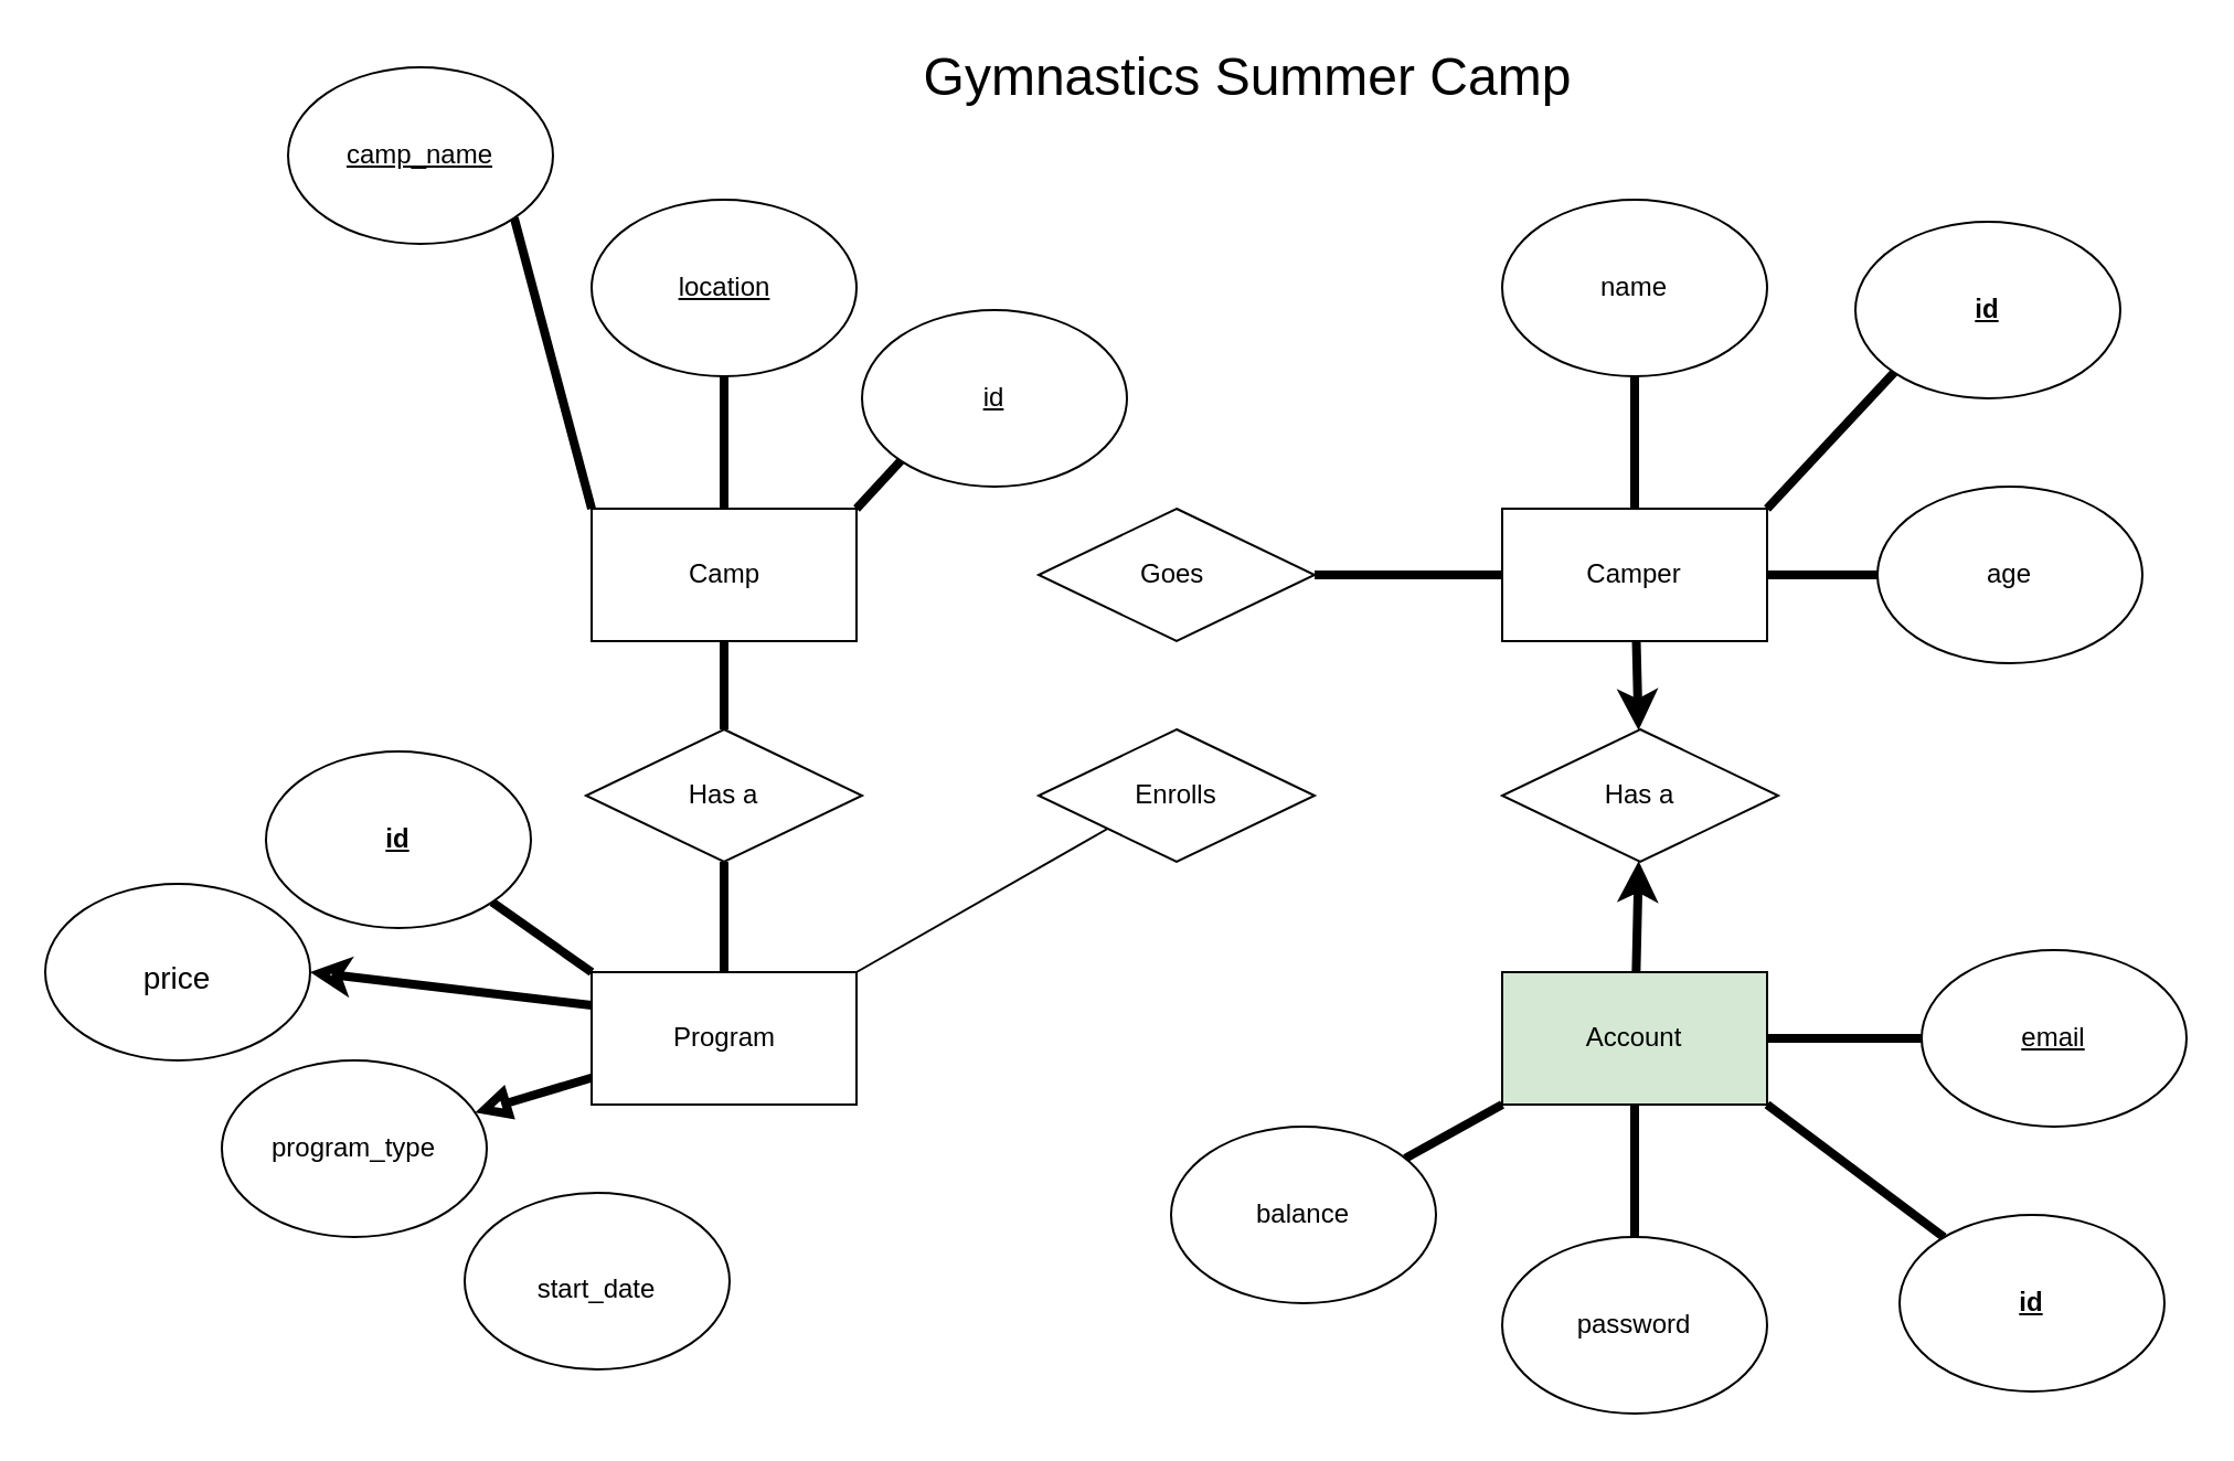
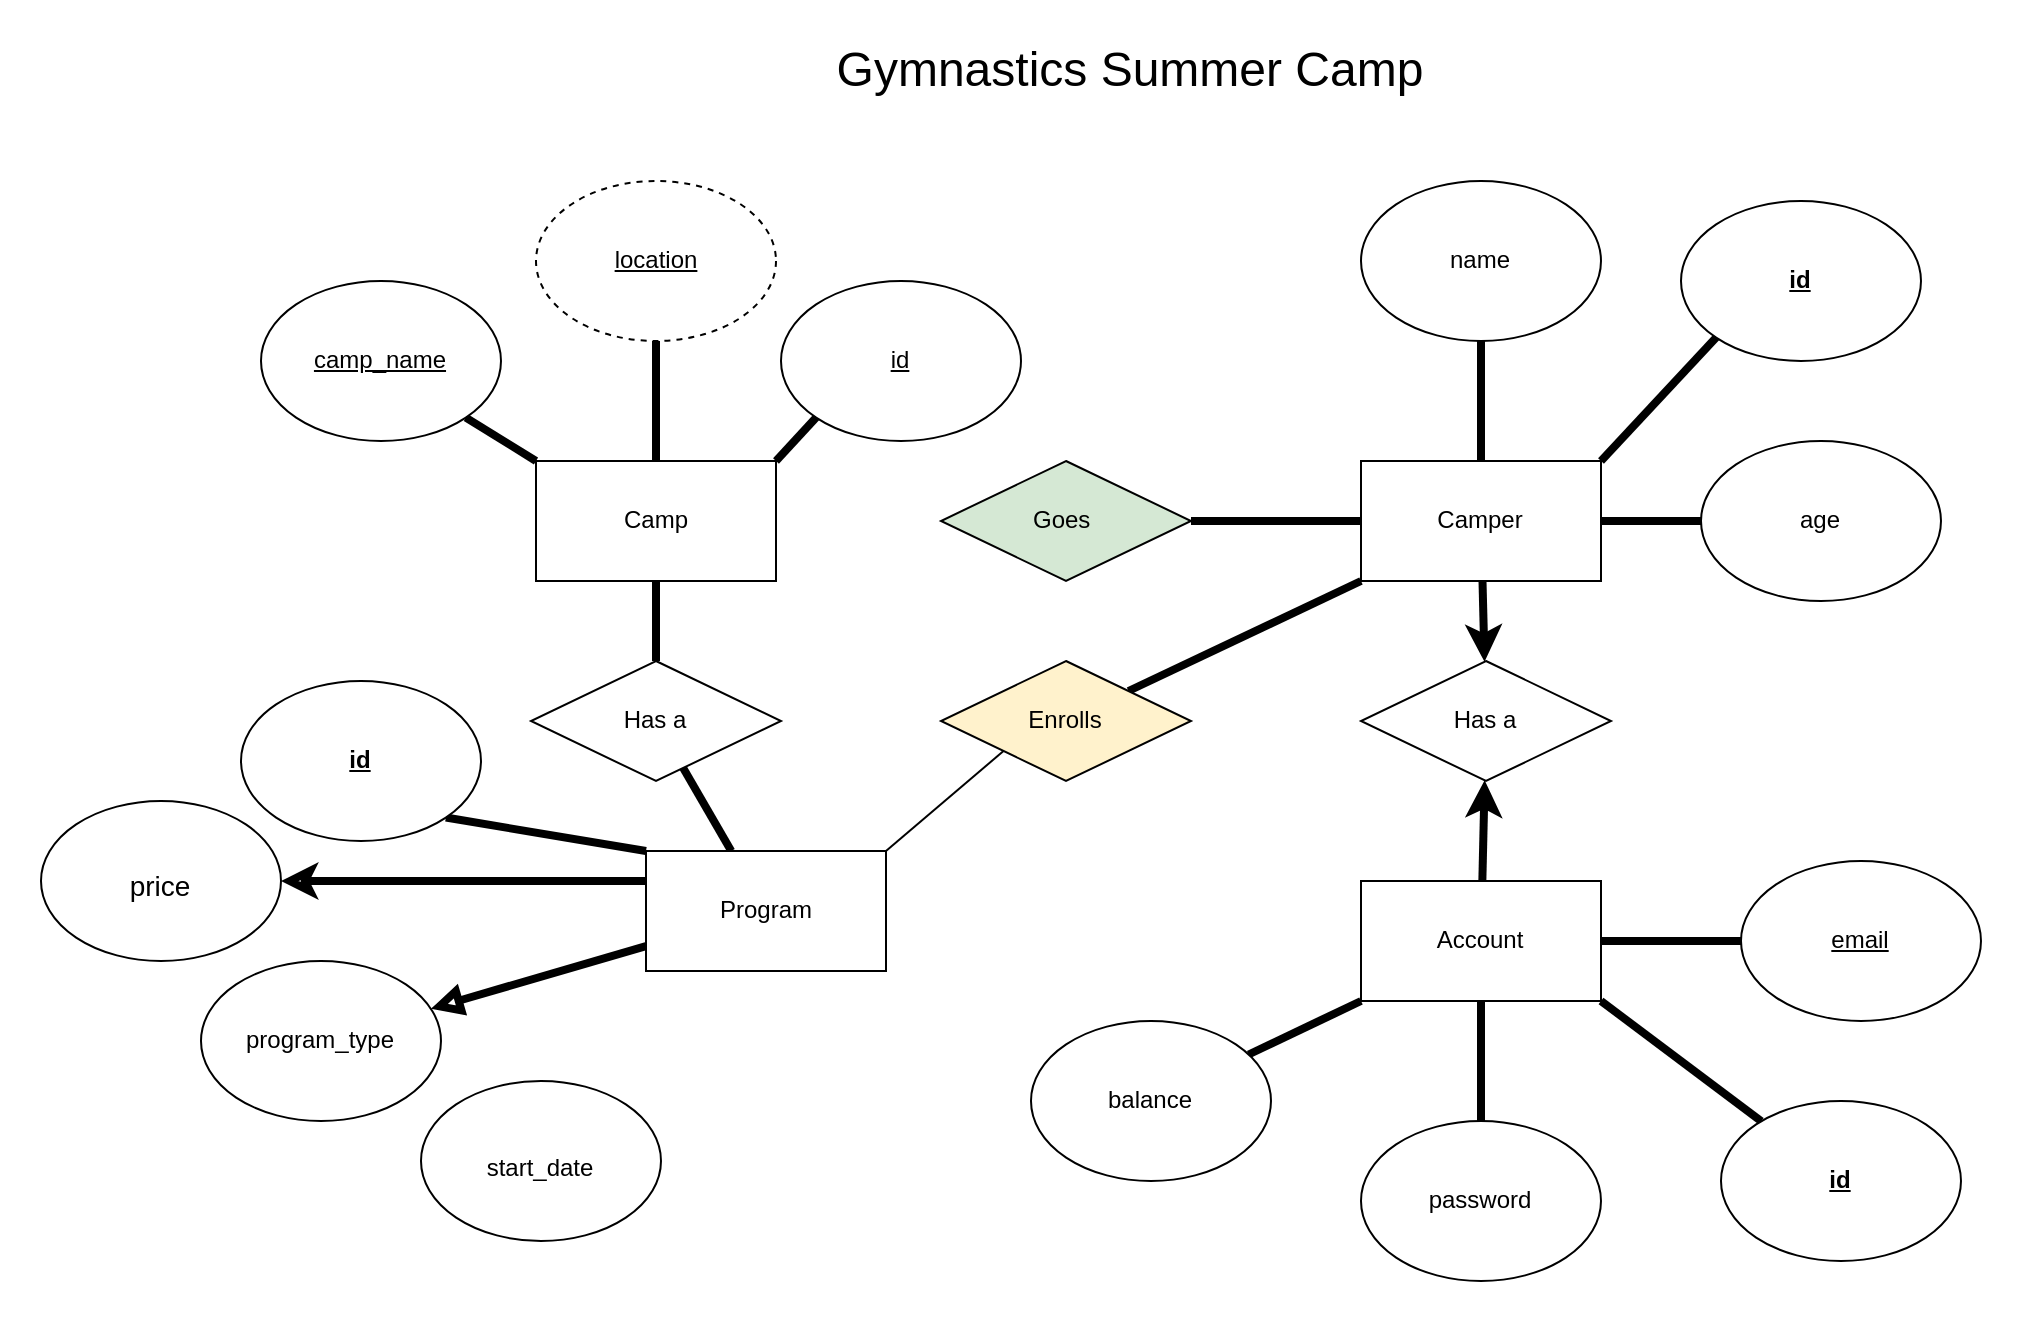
  <mxCell id="0" />
  <mxCell id="1" parent="0" />
  <mxCell id="2" value="" style="edgeStyle=none;html=1;endArrow=none;endFill=0;strokeWidth=4;" parent="1" source="6" target="17" edge="1"><mxGeometry relative="1" as="geometry" /></mxCell>
  <mxCell id="3" style="edgeStyle=none;html=1;exitX=1;exitY=0;exitDx=0;exitDy=0;entryX=0;entryY=1;entryDx=0;entryDy=0;endArrow=none;endFill=0;strokeWidth=4;" parent="1" source="6" target="20" edge="1"><mxGeometry relative="1" as="geometry" /></mxCell>
+ <mxCell id="4" style="edgeStyle=none;html=1;exitX=0;exitY=1;exitDx=0;exitDy=0;entryX=1;entryY=0;entryDx=0;entryDy=0;endArrow=none;endFill=0;strokeWidth=4;" parent="1" source="6" target="35" edge="1"><mxGeometry relative="1" as="geometry" /></mxCell>
  <mxCell id="5" value="" style="edgeStyle=none;html=1;strokeWidth=4;fontSize=12;endArrow=classic;endFill=1;" parent="1" source="6" target="21" edge="1"><mxGeometry relative="1" as="geometry" /></mxCell>
  <mxCell id="6" value="Camper" style="rounded=0;whiteSpace=wrap;html=1;" parent="1" vertex="1"><mxGeometry x="680" y="230" width="120" height="60" as="geometry" /></mxCell>
  <mxCell id="7" value="Camp" style="rounded=0;whiteSpace=wrap;html=1;" parent="1" vertex="1"><mxGeometry x="267.5" y="230" width="120" height="60" as="geometry" /></mxCell>
  <mxCell id="8" style="edgeStyle=none;html=1;exitX=1;exitY=0;exitDx=0;exitDy=0;entryX=0;entryY=1;entryDx=0;entryDy=0;endArrow=none;endFill=0;" parent="1" source="12" target="35" edge="1"><mxGeometry relative="1" as="geometry" /></mxCell>
  <mxCell id="9" value="" style="edgeStyle=none;html=1;endArrow=block;endFill=0;strokeWidth=4;" parent="1" source="12" target="32" edge="1"><mxGeometry relative="1" as="geometry" /></mxCell>
  <mxCell id="10" style="edgeStyle=none;html=1;exitX=0;exitY=0.25;exitDx=0;exitDy=0;entryX=1;entryY=0.5;entryDx=0;entryDy=0;fontSize=24;endArrow=classic;endFill=0;strokeWidth=4;" parent="1" source="12" target="43" edge="1"><mxGeometry relative="1" as="geometry" /></mxCell>
  <mxCell id="11" value="" style="edgeStyle=none;html=1;strokeWidth=4;fontSize=12;endArrow=none;endFill=0;" parent="1" source="12" target="37" edge="1"><mxGeometry relative="1" as="geometry" /></mxCell>
- <mxCell id="12" value="Program" style="rounded=0;whiteSpace=wrap;html=1;" parent="1" vertex="1"><mxGeometry x="267.5" y="440" width="120" height="60" as="geometry" /></mxCell>
+ <mxCell id="12" value="Program" style="rounded=0;whiteSpace=wrap;html=1;" parent="1" vertex="1"><mxGeometry x="322.5" y="425" width="120" height="60" as="geometry" /></mxCell>
  <mxCell id="13" value="" style="edgeStyle=none;html=1;endArrow=classic;endFill=1;strokeWidth=4;" parent="1" source="16" target="21" edge="1"><mxGeometry relative="1" as="geometry" /></mxCell>
  <mxCell id="14" style="edgeStyle=none;html=1;exitX=1;exitY=1;exitDx=0;exitDy=0;endArrow=none;endFill=0;strokeWidth=4;" parent="1" source="16" target="29" edge="1"><mxGeometry relative="1" as="geometry" /></mxCell>
  <mxCell id="15" style="edgeStyle=none;html=1;exitX=0;exitY=1;exitDx=0;exitDy=0;strokeWidth=4;endArrow=none;endFill=0;" edge="1" parent="1" source="16" target="45"><mxGeometry relative="1" as="geometry" /></mxCell>
- <mxCell id="16" value="Account" style="rounded=0;whiteSpace=wrap;html=1;fillColor=#d5e8d4;" parent="1" vertex="1"><mxGeometry x="680" y="440" width="120" height="60" as="geometry" /></mxCell>
+ <mxCell id="16" value="Account" style="rounded=0;whiteSpace=wrap;html=1;" parent="1" vertex="1"><mxGeometry x="680" y="440" width="120" height="60" as="geometry" /></mxCell>
  <mxCell id="17" value="name" style="ellipse;whiteSpace=wrap;html=1;" parent="1" vertex="1"><mxGeometry x="680" y="90" width="120" height="80" as="geometry" /></mxCell>
  <mxCell id="18" value="" style="edgeStyle=none;html=1;endArrow=none;endFill=0;strokeWidth=4;" parent="1" source="19" target="6" edge="1"><mxGeometry relative="1" as="geometry" /></mxCell>
  <mxCell id="19" value="age" style="ellipse;whiteSpace=wrap;html=1;" parent="1" vertex="1"><mxGeometry x="850" y="220" width="120" height="80" as="geometry" /></mxCell>
  <mxCell id="20" value="&lt;u&gt;&lt;b&gt;id&lt;/b&gt;&lt;/u&gt;" style="ellipse;whiteSpace=wrap;html=1;" parent="1" vertex="1"><mxGeometry x="840" y="100" width="120" height="80" as="geometry" /></mxCell>
  <mxCell id="21" value="Has a" style="rhombus;whiteSpace=wrap;html=1;" parent="1" vertex="1"><mxGeometry x="680" y="330" width="125" height="60" as="geometry" /></mxCell>
  <mxCell id="22" value="" style="edgeStyle=none;html=1;endArrow=none;endFill=0;" parent="1" source="24" target="6" edge="1"><mxGeometry relative="1" as="geometry" /></mxCell>
  <mxCell id="23" value="" style="edgeStyle=none;html=1;endArrow=none;endFill=0;strokeWidth=4;entryX=1;entryY=0.5;entryDx=0;entryDy=0;" parent="1" target="24" edge="1"><mxGeometry relative="1" as="geometry"><mxPoint x="680" y="260" as="sourcePoint" /></mxGeometry></mxCell>
- <mxCell id="24" value="Goes&amp;nbsp;" style="rhombus;whiteSpace=wrap;html=1;" parent="1" vertex="1"><mxGeometry x="470" y="230" width="125" height="60" as="geometry" /></mxCell>
+ <mxCell id="24" value="Goes&amp;nbsp;" style="rhombus;whiteSpace=wrap;html=1;fillColor=#d5e8d4;" parent="1" vertex="1"><mxGeometry x="470" y="230" width="125" height="60" as="geometry" /></mxCell>
  <mxCell id="25" value="" style="edgeStyle=none;html=1;endArrow=none;endFill=0;strokeWidth=4;" parent="1" source="26" target="16" edge="1"><mxGeometry relative="1" as="geometry" /></mxCell>
  <mxCell id="26" value="&lt;u&gt;email&lt;/u&gt;" style="ellipse;whiteSpace=wrap;html=1;" parent="1" vertex="1"><mxGeometry x="870" y="430" width="120" height="80" as="geometry" /></mxCell>
  <mxCell id="27" value="" style="edgeStyle=none;html=1;endArrow=none;endFill=0;strokeWidth=4;" parent="1" source="28" target="16" edge="1"><mxGeometry relative="1" as="geometry" /></mxCell>
  <mxCell id="28" value="password" style="ellipse;whiteSpace=wrap;html=1;" parent="1" vertex="1"><mxGeometry x="680" y="560" width="120" height="80" as="geometry" /></mxCell>
  <mxCell id="29" value="&lt;u&gt;&lt;b&gt;id&lt;/b&gt;&lt;/u&gt;" style="ellipse;whiteSpace=wrap;html=1;" parent="1" vertex="1"><mxGeometry x="860" y="550" width="120" height="80" as="geometry" /></mxCell>
  <mxCell id="30" value="" style="edgeStyle=none;html=1;endArrow=none;endFill=0;strokeWidth=4;" parent="1" source="31" target="7" edge="1"><mxGeometry relative="1" as="geometry" /></mxCell>
- <mxCell id="31" value="&lt;u&gt;location&lt;/u&gt;" style="ellipse;whiteSpace=wrap;html=1;" parent="1" vertex="1"><mxGeometry x="267.5" y="90" width="120" height="80" as="geometry" /></mxCell>
+ <mxCell id="31" value="&lt;u&gt;location&lt;/u&gt;" style="ellipse;whiteSpace=wrap;html=1;dashed=1;" parent="1" vertex="1"><mxGeometry x="267.5" y="90" width="120" height="80" as="geometry" /></mxCell>
  <mxCell id="32" value="program_type" style="ellipse;whiteSpace=wrap;html=1;" parent="1" vertex="1"><mxGeometry x="100" y="480" width="120" height="80" as="geometry" /></mxCell>
  <mxCell id="33" style="edgeStyle=none;html=1;exitX=1;exitY=1;exitDx=0;exitDy=0;entryX=0;entryY=0;entryDx=0;entryDy=0;endArrow=none;endFill=0;strokeWidth=4;" parent="1" source="34" target="12" edge="1"><mxGeometry relative="1" as="geometry" /></mxCell>
  <mxCell id="34" value="&lt;b&gt;&lt;u&gt;id&lt;/u&gt;&lt;/b&gt;" style="ellipse;whiteSpace=wrap;html=1;" parent="1" vertex="1"><mxGeometry x="120" y="340" width="120" height="80" as="geometry" /></mxCell>
- <mxCell id="35" value="Enrolls" style="rhombus;whiteSpace=wrap;html=1;" parent="1" vertex="1"><mxGeometry x="470" y="330" width="125" height="60" as="geometry" /></mxCell>
+ <mxCell id="35" value="Enrolls" style="rhombus;whiteSpace=wrap;html=1;fillColor=#fff2cc;" parent="1" vertex="1"><mxGeometry x="470" y="330" width="125" height="60" as="geometry" /></mxCell>
  <mxCell id="36" value="" style="edgeStyle=none;html=1;endArrow=none;endFill=0;strokeWidth=4;exitX=0.5;exitY=1;exitDx=0;exitDy=0;entryX=0.5;entryY=0;entryDx=0;entryDy=0;" parent="1" source="7" target="37" edge="1"><mxGeometry relative="1" as="geometry"><mxPoint x="370" y="320" as="targetPoint" /></mxGeometry></mxCell>
  <mxCell id="37" value="Has a" style="rhombus;whiteSpace=wrap;html=1;" parent="1" vertex="1"><mxGeometry x="265" y="330" width="125" height="60" as="geometry" /></mxCell>
  <mxCell id="38" style="edgeStyle=none;html=1;exitX=1;exitY=1;exitDx=0;exitDy=0;entryX=0;entryY=0;entryDx=0;entryDy=0;endArrow=none;endFill=0;strokeWidth=4;" parent="1" source="39" target="7" edge="1"><mxGeometry relative="1" as="geometry" /></mxCell>
- <mxCell id="39" value="&lt;u&gt;camp_name&lt;/u&gt;" style="ellipse;whiteSpace=wrap;html=1;" parent="1" vertex="1"><mxGeometry x="130" y="30" width="120" height="80" as="geometry" /></mxCell>
+ <mxCell id="39" value="&lt;u&gt;camp_name&lt;/u&gt;" style="ellipse;whiteSpace=wrap;html=1;" parent="1" vertex="1"><mxGeometry x="130" width="120" height="80" as="geometry" y="140" /></mxCell>
  <mxCell id="40" style="edgeStyle=none;html=1;exitX=0;exitY=1;exitDx=0;exitDy=0;entryX=1;entryY=0;entryDx=0;entryDy=0;endArrow=none;endFill=0;strokeWidth=4;" parent="1" source="41" target="7" edge="1"><mxGeometry relative="1" as="geometry" /></mxCell>
  <mxCell id="41" value="&lt;u&gt;id&lt;/u&gt;" style="ellipse;whiteSpace=wrap;html=1;" parent="1" vertex="1"><mxGeometry x="390" width="120" height="80" as="geometry" y="140" /></mxCell>
  <mxCell id="42" value="&lt;font style=&quot;font-size: 24px;&quot;&gt;Gymnastics Summer Camp&lt;/font&gt;" style="text;html=1;strokeColor=none;fillColor=none;align=center;verticalAlign=middle;whiteSpace=wrap;rounded=0;" parent="1" vertex="1"><mxGeometry x="320" y="20" width="490" height="30" as="geometry" /></mxCell>
  <mxCell id="43" value="&lt;font style=&quot;font-size: 14px;&quot;&gt;price&lt;/font&gt;" style="ellipse;whiteSpace=wrap;html=1;fontSize=24;" parent="1" vertex="1"><mxGeometry x="20" y="400" width="120" height="80" as="geometry" /></mxCell>
  <mxCell id="44" value="&lt;font style=&quot;font-size: 12px;&quot;&gt;start_date&lt;/font&gt;" style="ellipse;whiteSpace=wrap;html=1;fontSize=24;" parent="1" vertex="1"><mxGeometry x="210" y="540" width="120" height="80" as="geometry" /></mxCell>
- <mxCell id="45" value="balance" style="ellipse;whiteSpace=wrap;html=1;strokeWidth=1;" vertex="1" parent="1"><mxGeometry x="530" y="510" width="120" height="80" as="geometry" /></mxCell>
+ <mxCell id="45" value="balance" style="ellipse;whiteSpace=wrap;html=1;strokeWidth=1;" vertex="1" parent="1"><mxGeometry x="515" y="510" width="120" height="80" as="geometry" /></mxCell>
